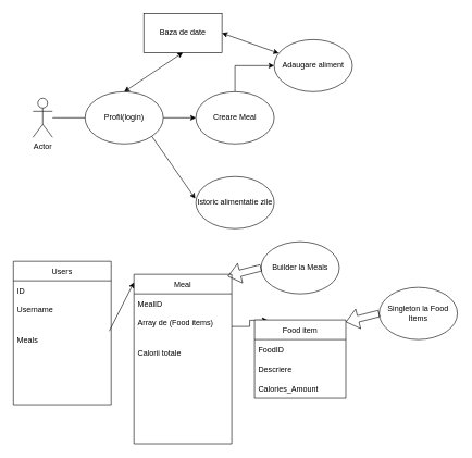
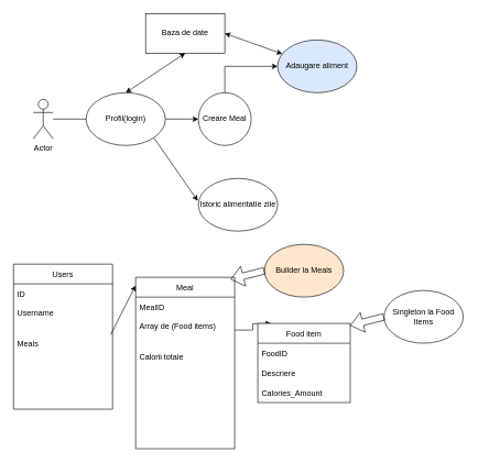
  <mxCell id="0" />
  <mxCell id="1" parent="0" />
  <mxCell id="2" value="Actor" style="shape=umlActor;verticalLabelPosition=bottom;verticalAlign=top;html=1;outlineConnect=0;" parent="1" vertex="1"><mxGeometry x="50" y="150" width="30" height="60" as="geometry" /></mxCell>
  <mxCell id="3" style="edgeStyle=orthogonalEdgeStyle;rounded=0;orthogonalLoop=1;jettySize=auto;html=1;entryX=0;entryY=0.5;entryDx=0;entryDy=0;" parent="1" source="4" target="19" edge="1"><mxGeometry relative="1" as="geometry" /></mxCell>
  <mxCell id="4" value="Profil(login)" style="ellipse;whiteSpace=wrap;html=1;" parent="1" vertex="1"><mxGeometry x="130" y="140" width="120" height="80" as="geometry" /></mxCell>
  <mxCell id="5" value="" style="endArrow=none;html=1;rounded=0;entryX=0;entryY=0.5;entryDx=0;entryDy=0;" parent="1" source="2" target="4" edge="1"><mxGeometry width="50" height="50" relative="1" as="geometry"><mxPoint x="90" y="190" as="sourcePoint" /><mxPoint x="260" y="180" as="targetPoint" /></mxGeometry></mxCell>
  <mxCell id="6" value="Meal" style="swimlane;fontStyle=0;childLayout=stackLayout;horizontal=1;startSize=30;horizontalStack=0;resizeParent=1;resizeParentMax=0;resizeLast=0;collapsible=1;marginBottom=0;" parent="1" vertex="1"><mxGeometry x="205" y="420" width="150" height="260" as="geometry"><mxRectangle x="200" y="490" width="60" height="30" as="alternateBounds" /></mxGeometry></mxCell>
  <mxCell id="7" value="MealID" style="text;strokeColor=none;fillColor=none;align=left;verticalAlign=middle;spacingLeft=4;spacingRight=4;overflow=hidden;points=[[0,0.5],[1,0.5]];portConstraint=eastwest;rotatable=0;" parent="6" vertex="1"><mxGeometry y="30" width="150" height="30" as="geometry" /></mxCell>
  <mxCell id="8" value="Array de (Food items)&#10;" style="text;strokeColor=none;fillColor=none;align=left;verticalAlign=middle;spacingLeft=4;spacingRight=4;overflow=hidden;points=[[0,0.5],[1,0.5]];portConstraint=eastwest;rotatable=0;" parent="6" vertex="1"><mxGeometry y="60" width="150" height="40" as="geometry" /></mxCell>
  <mxCell id="9" value="Calorii totale" style="text;strokeColor=none;fillColor=none;align=left;verticalAlign=middle;spacingLeft=4;spacingRight=4;overflow=hidden;points=[[0,0.5],[1,0.5]];portConstraint=eastwest;rotatable=0;" parent="6" vertex="1"><mxGeometry y="100" width="150" height="40" as="geometry" /></mxCell>
  <mxCell id="10" style="text;strokeColor=none;fillColor=none;align=left;verticalAlign=middle;spacingLeft=4;spacingRight=4;overflow=hidden;points=[[0,0.5],[1,0.5]];portConstraint=eastwest;rotatable=0;" parent="6" vertex="1"><mxGeometry y="140" width="150" height="40" as="geometry" /></mxCell>
  <mxCell id="11" style="text;strokeColor=none;fillColor=none;align=left;verticalAlign=middle;spacingLeft=4;spacingRight=4;overflow=hidden;points=[[0,0.5],[1,0.5]];portConstraint=eastwest;rotatable=0;" parent="6" vertex="1"><mxGeometry y="180" width="150" height="40" as="geometry" /></mxCell>
  <mxCell id="12" style="text;strokeColor=none;fillColor=none;align=left;verticalAlign=middle;spacingLeft=4;spacingRight=4;overflow=hidden;points=[[0,0.5],[1,0.5]];portConstraint=eastwest;rotatable=0;" parent="6" vertex="1"><mxGeometry y="220" width="150" height="40" as="geometry" /></mxCell>
  <mxCell id="13" style="edgeStyle=orthogonalEdgeStyle;rounded=0;orthogonalLoop=1;jettySize=auto;html=1;exitX=1;exitY=0.5;exitDx=0;exitDy=0;" parent="1" source="8" edge="1"><mxGeometry relative="1" as="geometry"><mxPoint x="410" y="490" as="targetPoint" /></mxGeometry></mxCell>
  <mxCell id="14" value="Food item" style="swimlane;fontStyle=0;childLayout=stackLayout;horizontal=1;startSize=30;horizontalStack=0;resizeParent=1;resizeParentMax=0;resizeLast=0;collapsible=1;marginBottom=0;" parent="1" vertex="1"><mxGeometry x="390" y="490" width="140" height="120" as="geometry" /></mxCell>
  <mxCell id="15" value="FoodID" style="text;strokeColor=none;fillColor=none;align=left;verticalAlign=middle;spacingLeft=4;spacingRight=4;overflow=hidden;points=[[0,0.5],[1,0.5]];portConstraint=eastwest;rotatable=0;" parent="14" vertex="1"><mxGeometry y="30" width="140" height="30" as="geometry" /></mxCell>
  <mxCell id="16" value="Descriere" style="text;strokeColor=none;fillColor=none;align=left;verticalAlign=middle;spacingLeft=4;spacingRight=4;overflow=hidden;points=[[0,0.5],[1,0.5]];portConstraint=eastwest;rotatable=0;" parent="14" vertex="1"><mxGeometry y="60" width="140" height="30" as="geometry" /></mxCell>
  <mxCell id="17" value="Calories_Amount" style="text;strokeColor=none;fillColor=none;align=left;verticalAlign=middle;spacingLeft=4;spacingRight=4;overflow=hidden;points=[[0,0.5],[1,0.5]];portConstraint=eastwest;rotatable=0;" parent="14" vertex="1"><mxGeometry y="90" width="140" height="30" as="geometry" /></mxCell>
  <mxCell id="18" style="edgeStyle=orthogonalEdgeStyle;rounded=0;orthogonalLoop=1;jettySize=auto;html=1;exitX=0.5;exitY=0;exitDx=0;exitDy=0;entryX=0;entryY=0.5;entryDx=0;entryDy=0;" parent="1" source="19" target="20" edge="1"><mxGeometry relative="1" as="geometry" /></mxCell>
- <mxCell id="19" value="Creare Meal" style="ellipse;whiteSpace=wrap;html=1;" parent="1" vertex="1"><mxGeometry x="300" y="140" width="120" height="80" as="geometry" /></mxCell>
- <mxCell id="20" value="Adaugare aliment" style="ellipse;whiteSpace=wrap;html=1;" parent="1" vertex="1"><mxGeometry x="420" y="60" width="120" height="80" as="geometry" /></mxCell>
+ <mxCell id="19" value="Creare Meal" style="ellipse;whiteSpace=wrap;html=1;" parent="1" vertex="1"><mxGeometry x="300" y="140" width="80" height="80" as="geometry" /></mxCell>
+ <mxCell id="20" value="Adaugare aliment" style="ellipse;whiteSpace=wrap;html=1;fillColor=#dae8fc;" parent="1" vertex="1"><mxGeometry x="420" y="60" width="120" height="80" as="geometry" /></mxCell>
  <mxCell id="21" value="Istoric alimentatie zile" style="ellipse;whiteSpace=wrap;html=1;" parent="1" vertex="1"><mxGeometry x="300" y="270" width="120" height="80" as="geometry" /></mxCell>
  <mxCell id="22" value="" style="endArrow=classic;html=1;rounded=0;entryX=-0.008;entryY=0.425;entryDx=0;entryDy=0;entryPerimeter=0;exitX=1;exitY=1;exitDx=0;exitDy=0;" parent="1" source="4" target="21" edge="1"><mxGeometry width="50" height="50" relative="1" as="geometry"><mxPoint x="220" y="260" as="sourcePoint" /><mxPoint x="270" y="210" as="targetPoint" /></mxGeometry></mxCell>
  <mxCell id="23" value="Baza de date" style="rounded=0;whiteSpace=wrap;html=1;" parent="1" vertex="1"><mxGeometry x="220" y="20" width="120" height="60" as="geometry" /></mxCell>
  <mxCell id="24" value="" style="endArrow=classic;startArrow=classic;html=1;rounded=0;entryX=0.5;entryY=1;entryDx=0;entryDy=0;exitX=0.5;exitY=0;exitDx=0;exitDy=0;" parent="1" source="4" target="23" edge="1"><mxGeometry width="50" height="50" relative="1" as="geometry"><mxPoint x="210" y="240" as="sourcePoint" /><mxPoint x="260" y="190" as="targetPoint" /></mxGeometry></mxCell>
  <mxCell id="25" value="" style="endArrow=classic;startArrow=classic;html=1;rounded=0;exitX=1;exitY=0.5;exitDx=0;exitDy=0;" parent="1" source="23" target="20" edge="1"><mxGeometry width="50" height="50" relative="1" as="geometry"><mxPoint x="330" y="110" as="sourcePoint" /><mxPoint x="410" y="50" as="targetPoint" /></mxGeometry></mxCell>
  <mxCell id="26" value="Users" style="swimlane;fontStyle=0;childLayout=stackLayout;horizontal=1;startSize=30;horizontalStack=0;resizeParent=1;resizeParentMax=0;resizeLast=0;collapsible=1;marginBottom=0;" vertex="1" parent="1"><mxGeometry x="20" y="400" width="150" height="220" as="geometry"><mxRectangle x="200" y="490" width="60" height="30" as="alternateBounds" /></mxGeometry></mxCell>
  <mxCell id="27" value="ID" style="text;strokeColor=none;fillColor=none;align=left;verticalAlign=middle;spacingLeft=4;spacingRight=4;overflow=hidden;points=[[0,0.5],[1,0.5]];portConstraint=eastwest;rotatable=0;" vertex="1" parent="26"><mxGeometry y="30" width="150" height="30" as="geometry" /></mxCell>
  <mxCell id="28" value="Username&#10;" style="text;strokeColor=none;fillColor=none;align=left;verticalAlign=middle;spacingLeft=4;spacingRight=4;overflow=hidden;points=[[0,0.5],[1,0.5]];portConstraint=eastwest;rotatable=0;" vertex="1" parent="26"><mxGeometry y="60" width="150" height="40" as="geometry" /></mxCell>
  <mxCell id="29" value="Meals" style="text;strokeColor=none;fillColor=none;align=left;verticalAlign=middle;spacingLeft=4;spacingRight=4;overflow=hidden;points=[[0,0.5],[1,0.5]];portConstraint=eastwest;rotatable=0;" vertex="1" parent="26"><mxGeometry y="100" width="150" height="40" as="geometry" /></mxCell>
  <mxCell id="30" style="text;strokeColor=none;fillColor=none;align=left;verticalAlign=middle;spacingLeft=4;spacingRight=4;overflow=hidden;points=[[0,0.5],[1,0.5]];portConstraint=eastwest;rotatable=0;" vertex="1" parent="26"><mxGeometry y="140" width="150" height="40" as="geometry" /></mxCell>
  <mxCell id="31" style="text;strokeColor=none;fillColor=none;align=left;verticalAlign=middle;spacingLeft=4;spacingRight=4;overflow=hidden;points=[[0,0.5],[1,0.5]];portConstraint=eastwest;rotatable=0;" vertex="1" parent="26"><mxGeometry y="180" width="150" height="40" as="geometry" /></mxCell>
  <mxCell id="32" value="" style="endArrow=classic;html=1;rounded=0;entryX=-0.001;entryY=0.048;entryDx=0;entryDy=0;entryPerimeter=0;exitX=0.981;exitY=0.175;exitDx=0;exitDy=0;exitPerimeter=0;" edge="1" parent="1" source="29" target="6"><mxGeometry width="50" height="50" relative="1" as="geometry"><mxPoint x="170" y="460" as="sourcePoint" /><mxPoint x="220" y="400" as="targetPoint" /></mxGeometry></mxCell>
- <mxCell id="33" value="Builder la Meals&lt;br&gt;" style="ellipse;whiteSpace=wrap;html=1;" vertex="1" parent="1"><mxGeometry x="400" y="370" width="120" height="80" as="geometry" /></mxCell>
+ <mxCell id="33" value="Builder la Meals&lt;br&gt;" style="ellipse;whiteSpace=wrap;html=1;fillColor=#ffe6cc;" vertex="1" parent="1"><mxGeometry x="400" y="370" width="120" height="80" as="geometry" /></mxCell>
  <mxCell id="34" value="" style="shape=flexArrow;endArrow=classic;html=1;rounded=0;entryX=0.959;entryY=0.012;entryDx=0;entryDy=0;entryPerimeter=0;exitX=0;exitY=0.5;exitDx=0;exitDy=0;" edge="1" parent="1" source="33" target="6"><mxGeometry width="50" height="50" relative="1" as="geometry"><mxPoint x="370" y="440" as="sourcePoint" /><mxPoint x="420" y="390" as="targetPoint" /></mxGeometry></mxCell>
  <mxCell id="35" value="Singleton la Food Items" style="ellipse;whiteSpace=wrap;html=1;" vertex="1" parent="1"><mxGeometry x="581.15" y="440" width="120" height="80" as="geometry" /></mxCell>
  <mxCell id="36" value="" style="shape=flexArrow;endArrow=classic;html=1;rounded=0;entryX=0.959;entryY=0.012;entryDx=0;entryDy=0;entryPerimeter=0;exitX=0;exitY=0.5;exitDx=0;exitDy=0;" edge="1" parent="1" source="35"><mxGeometry width="50" height="50" relative="1" as="geometry"><mxPoint x="551.15" y="510" as="sourcePoint" /><mxPoint x="530" y="493.12" as="targetPoint" /></mxGeometry></mxCell>
